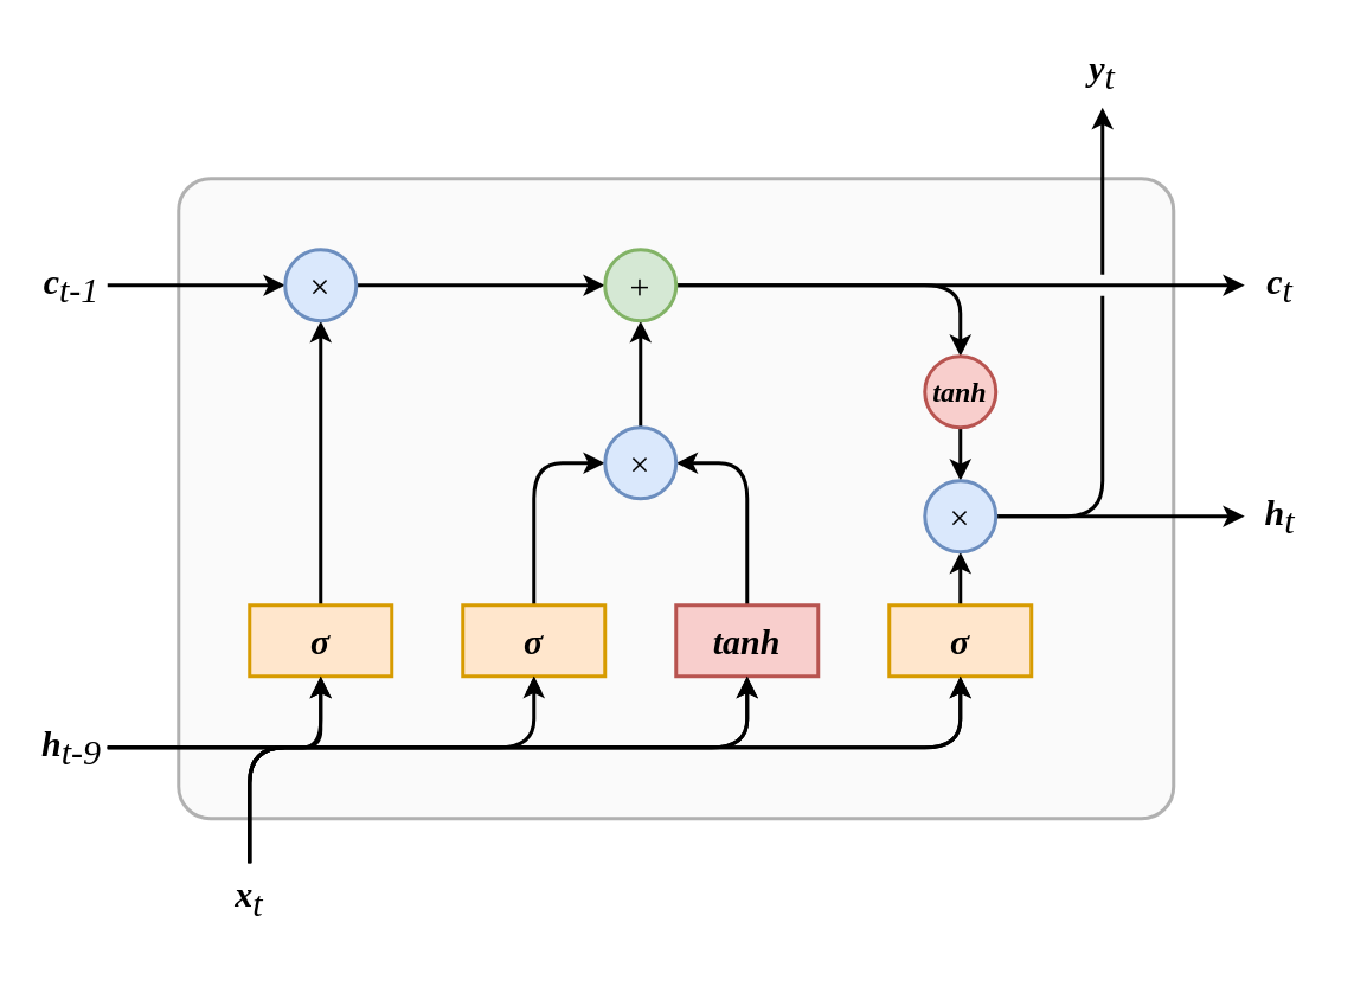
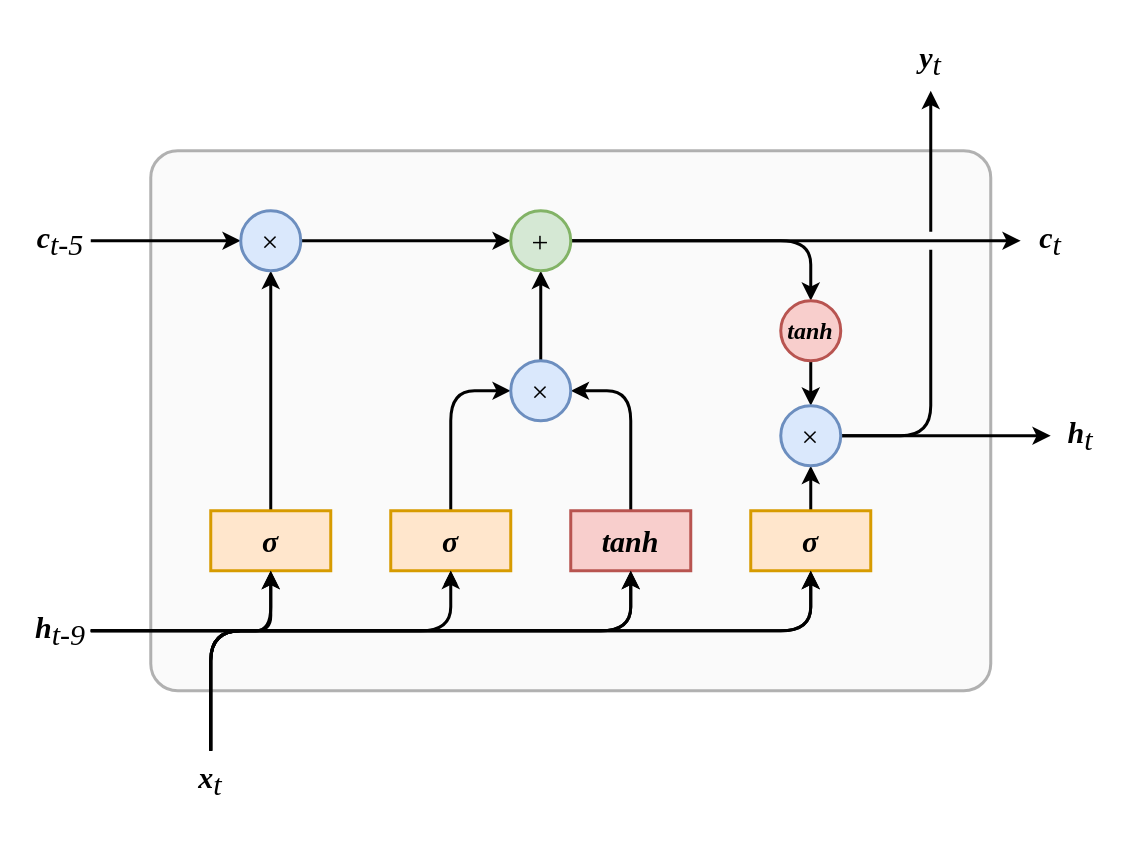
  <mxCell id="0" />
  <mxCell id="1" parent="0" />
  <mxCell id="2" value="" style="rounded=1;whiteSpace=wrap;html=1;fontFamily=STIXGeneral;fontSize=12;strokeWidth=2;verticalAlign=middle;opacity=50;arcSize=5;fontStyle=2;fillColor=#f5f5f5;fontColor=#333333;strokeColor=#666666;" parent="1" vertex="1"><mxGeometry x="100" y="100" width="560" height="360" as="geometry" /></mxCell>
  <mxCell id="3" style="edgeStyle=orthogonalEdgeStyle;rounded=0;orthogonalLoop=1;jettySize=auto;html=1;exitX=0.5;exitY=0;exitDx=0;exitDy=0;entryX=0.5;entryY=1;entryDx=0;entryDy=0;fontFamily=STIXGeneral;fontSize=20;strokeWidth=2;fontStyle=2;arcSize=40;" parent="1" source="4" target="33" edge="1"><mxGeometry relative="1" as="geometry"><mxPoint x="180" y="180" as="targetPoint" /></mxGeometry></mxCell>
  <mxCell id="4" value="σ" style="rounded=0;whiteSpace=wrap;html=1;fontSize=20;strokeWidth=2;fontFamily=STIXGeneral;fontStyle=3;fillColor=#ffe6cc;strokeColor=#d79b00;" parent="1" vertex="1"><mxGeometry x="140" y="340" width="80" height="40" as="geometry" /></mxCell>
  <mxCell id="5" style="edgeStyle=orthogonalEdgeStyle;rounded=1;orthogonalLoop=1;jettySize=auto;html=1;exitX=0.5;exitY=0;exitDx=0;exitDy=0;fontFamily=STIXGeneral;fontSize=20;strokeWidth=2;fontStyle=2;arcSize=40;entryX=1;entryY=0.5;entryDx=0;entryDy=0;" parent="1" source="6" target="34" edge="1"><mxGeometry relative="1" as="geometry"><mxPoint x="380" y="240" as="targetPoint" /></mxGeometry></mxCell>
  <mxCell id="6" value="tanh" style="rounded=0;whiteSpace=wrap;html=1;fontSize=20;strokeWidth=2;fontFamily=STIXGeneral;fontStyle=3;fillColor=#f8cecc;strokeColor=#b85450;" parent="1" vertex="1"><mxGeometry x="380" y="340" width="80" height="40" as="geometry" /></mxCell>
  <mxCell id="7" style="edgeStyle=orthogonalEdgeStyle;rounded=1;orthogonalLoop=1;jettySize=auto;html=1;exitX=0.5;exitY=0;exitDx=0;exitDy=0;entryX=0;entryY=0.5;entryDx=0;entryDy=0;fontFamily=STIXGeneral;fontSize=20;strokeWidth=2;fontStyle=2;arcSize=40;" parent="1" source="8" target="34" edge="1"><mxGeometry relative="1" as="geometry" /></mxCell>
  <mxCell id="8" value="σ" style="rounded=0;whiteSpace=wrap;html=1;fontSize=20;strokeWidth=2;fontFamily=STIXGeneral;fontStyle=3;fillColor=#ffe6cc;strokeColor=#d79b00;" parent="1" vertex="1"><mxGeometry x="260" y="340" width="80" height="40" as="geometry" /></mxCell>
  <mxCell id="9" style="edgeStyle=orthogonalEdgeStyle;rounded=0;orthogonalLoop=1;jettySize=auto;html=1;exitX=0.5;exitY=0;exitDx=0;exitDy=0;entryX=0.5;entryY=1;entryDx=0;entryDy=0;fontFamily=STIXGeneral;fontSize=20;strokeWidth=2;fontStyle=2;arcSize=40;" parent="1" source="10" target="35" edge="1"><mxGeometry relative="1" as="geometry" /></mxCell>
  <mxCell id="10" value="σ" style="rounded=0;whiteSpace=wrap;html=1;fontSize=20;strokeWidth=2;fontFamily=STIXGeneral;fontStyle=3;fillColor=#ffe6cc;strokeColor=#d79b00;" parent="1" vertex="1"><mxGeometry x="500" y="340" width="80" height="40" as="geometry" /></mxCell>
  <mxCell id="11" style="edgeStyle=orthogonalEdgeStyle;rounded=1;orthogonalLoop=1;jettySize=auto;html=1;exitX=1;exitY=0.5;exitDx=0;exitDy=0;entryX=0.5;entryY=1;entryDx=0;entryDy=0;fontFamily=STIXGeneral;fontSize=20;fontStyle=2;strokeWidth=2;" parent="1" source="15" target="4" edge="1"><mxGeometry relative="1" as="geometry" /></mxCell>
  <mxCell id="12" style="edgeStyle=orthogonalEdgeStyle;rounded=1;orthogonalLoop=1;jettySize=auto;html=1;exitX=1;exitY=0.5;exitDx=0;exitDy=0;entryX=0.5;entryY=1;entryDx=0;entryDy=0;fontFamily=STIXGeneral;fontSize=20;fontStyle=2;arcSize=40;" parent="1" source="15" target="8" edge="1"><mxGeometry relative="1" as="geometry" /></mxCell>
  <mxCell id="13" style="edgeStyle=orthogonalEdgeStyle;rounded=1;orthogonalLoop=1;jettySize=auto;html=1;exitX=1;exitY=0.5;exitDx=0;exitDy=0;entryX=0.5;entryY=1;entryDx=0;entryDy=0;fontFamily=STIXGeneral;fontSize=20;strokeWidth=2;fontStyle=2;arcSize=40;" parent="1" source="15" target="10" edge="1"><mxGeometry relative="1" as="geometry" /></mxCell>
  <mxCell id="14" style="edgeStyle=orthogonalEdgeStyle;rounded=1;orthogonalLoop=1;jettySize=auto;html=1;exitX=1;exitY=0.5;exitDx=0;exitDy=0;fontFamily=STIXGeneral;fontSize=20;strokeWidth=2;fontStyle=2;arcSize=40;" parent="1" source="15" target="6" edge="1"><mxGeometry relative="1" as="geometry"><Array as="points"><mxPoint x="420" y="420" /></Array></mxGeometry></mxCell>
  <mxCell id="15" value="&lt;b&gt;h&lt;/b&gt;&lt;sub style=&quot;font-size: 20px;&quot;&gt;t-9&lt;/sub&gt;" style="text;html=1;strokeColor=none;fillColor=none;align=center;verticalAlign=middle;whiteSpace=wrap;rounded=0;fontFamily=STIXGeneral;fontSize=20;fontStyle=2" parent="1" vertex="1"><mxGeometry x="20" y="400" width="40" height="40" as="geometry" /></mxCell>
  <mxCell id="16" style="edgeStyle=orthogonalEdgeStyle;rounded=1;orthogonalLoop=1;jettySize=auto;html=1;exitX=0.5;exitY=0;exitDx=0;exitDy=0;entryX=0.5;entryY=1;entryDx=0;entryDy=0;fontFamily=STIXGeneral;fontSize=20;strokeWidth=2;fontStyle=2;arcSize=40;" parent="1" source="20" target="4" edge="1"><mxGeometry relative="1" as="geometry"><Array as="points"><mxPoint x="140" y="420" /><mxPoint x="180" y="420" /></Array></mxGeometry></mxCell>
  <mxCell id="17" style="edgeStyle=orthogonalEdgeStyle;rounded=1;orthogonalLoop=1;jettySize=auto;html=1;exitX=0.5;exitY=0;exitDx=0;exitDy=0;entryX=0.5;entryY=1;entryDx=0;entryDy=0;fontFamily=STIXGeneral;fontSize=20;strokeWidth=2;fontStyle=2;arcSize=40;" parent="1" source="20" target="8" edge="1"><mxGeometry relative="1" as="geometry"><Array as="points"><mxPoint x="140" y="420" /><mxPoint x="300" y="420" /></Array></mxGeometry></mxCell>
  <mxCell id="18" style="edgeStyle=orthogonalEdgeStyle;rounded=1;orthogonalLoop=1;jettySize=auto;html=1;exitX=0.5;exitY=0;exitDx=0;exitDy=0;entryX=0.5;entryY=1;entryDx=0;entryDy=0;fontFamily=STIXGeneral;fontSize=20;strokeWidth=2;fontStyle=2;arcSize=40;" parent="1" source="20" target="10" edge="1"><mxGeometry relative="1" as="geometry"><Array as="points"><mxPoint x="140" y="420" /><mxPoint x="540" y="420" /></Array></mxGeometry></mxCell>
  <mxCell id="19" style="edgeStyle=orthogonalEdgeStyle;orthogonalLoop=1;jettySize=auto;html=1;exitX=0.5;exitY=0;exitDx=0;exitDy=0;entryX=0.5;entryY=1;entryDx=0;entryDy=0;fontFamily=STIXGeneral;fontSize=20;strokeWidth=2;fontStyle=2;rounded=1;arcSize=40;" parent="1" source="20" target="6" edge="1"><mxGeometry relative="1" as="geometry"><Array as="points"><mxPoint x="140" y="420" /><mxPoint x="420" y="420" /></Array></mxGeometry></mxCell>
- <mxCell id="20" value="&lt;b&gt;x&lt;/b&gt;&lt;sub style=&quot;font-size: 20px;&quot;&gt;t&lt;/sub&gt;" style="text;html=1;strokeColor=none;fillColor=none;align=center;verticalAlign=middle;whiteSpace=wrap;rounded=0;fontFamily=STIXGeneral;fontSize=20;fontStyle=2" parent="1" vertex="1"><mxGeometry x="100" y="485" width="80" height="40" as="geometry" /></mxCell>
+ <mxCell id="20" value="&lt;b&gt;x&lt;/b&gt;&lt;sub style=&quot;font-size: 20px;&quot;&gt;t&lt;/sub&gt;" style="text;html=1;strokeColor=none;fillColor=none;align=center;verticalAlign=middle;whiteSpace=wrap;rounded=0;fontFamily=STIXGeneral;fontSize=20;fontStyle=2" parent="1" vertex="1"><mxGeometry x="100" y="500" width="80" height="40" as="geometry" /></mxCell>
  <mxCell id="21" style="edgeStyle=orthogonalEdgeStyle;rounded=0;orthogonalLoop=1;jettySize=auto;html=1;exitX=1;exitY=0.5;exitDx=0;exitDy=0;entryX=0;entryY=0.5;entryDx=0;entryDy=0;fontFamily=STIXGeneral;fontSize=20;strokeWidth=2;fontStyle=2;arcSize=40;" parent="1" source="22" target="33" edge="1"><mxGeometry relative="1" as="geometry" /></mxCell>
- <mxCell id="22" value="&lt;b&gt;c&lt;/b&gt;&lt;sub style=&quot;font-size: 20px;&quot;&gt;t-1&lt;/sub&gt;" style="text;html=1;strokeColor=none;fillColor=none;align=center;verticalAlign=middle;whiteSpace=wrap;rounded=0;fontFamily=STIXGeneral;fontSize=20;fontStyle=2" parent="1" vertex="1"><mxGeometry x="20" y="140" width="40" height="40" as="geometry" /></mxCell>
+ <mxCell id="22" value="&lt;b&gt;c&lt;/b&gt;&lt;sub style=&quot;font-size: 20px;&quot;&gt;t-5&lt;/sub&gt;" style="text;html=1;strokeColor=none;fillColor=none;align=center;verticalAlign=middle;whiteSpace=wrap;rounded=0;fontFamily=STIXGeneral;fontSize=20;fontStyle=2" parent="1" vertex="1"><mxGeometry x="20" y="140" width="40" height="40" as="geometry" /></mxCell>
  <mxCell id="23" style="edgeStyle=orthogonalEdgeStyle;rounded=0;orthogonalLoop=1;jettySize=auto;html=1;exitX=1;exitY=0.5;exitDx=0;exitDy=0;entryX=0;entryY=0.5;entryDx=0;entryDy=0;fontFamily=STIXGeneral;fontSize=20;strokeWidth=2;fontStyle=2;arcSize=40;" parent="1" source="33" target="36" edge="1"><mxGeometry relative="1" as="geometry" /></mxCell>
  <mxCell id="24" style="edgeStyle=orthogonalEdgeStyle;rounded=0;orthogonalLoop=1;jettySize=auto;html=1;exitX=0.5;exitY=0;exitDx=0;exitDy=0;entryX=0.5;entryY=1;entryDx=0;entryDy=0;fontFamily=STIXGeneral;fontSize=20;strokeWidth=2;fontStyle=2;arcSize=40;" parent="1" source="34" target="36" edge="1"><mxGeometry relative="1" as="geometry"><mxPoint x="360" y="220" as="sourcePoint" /><mxPoint x="360" y="180" as="targetPoint" /></mxGeometry></mxCell>
  <mxCell id="25" style="edgeStyle=orthogonalEdgeStyle;rounded=1;orthogonalLoop=1;jettySize=auto;html=1;exitX=1;exitY=0.5;exitDx=0;exitDy=0;entryX=0.5;entryY=0;entryDx=0;entryDy=0;fontFamily=STIXGeneral;fontSize=20;strokeWidth=2;fontStyle=2;arcSize=40;" parent="1" source="36" target="37" edge="1"><mxGeometry relative="1" as="geometry"><mxPoint x="380" y="160" as="sourcePoint" /></mxGeometry></mxCell>
  <mxCell id="26" style="edgeStyle=orthogonalEdgeStyle;rounded=0;orthogonalLoop=1;jettySize=auto;html=1;exitX=1;exitY=0.5;exitDx=0;exitDy=0;entryX=0;entryY=0.5;entryDx=0;entryDy=0;fontFamily=STIXGeneral;fontSize=20;strokeWidth=2;fontStyle=2;arcSize=40;" parent="1" source="36" target="27" edge="1"><mxGeometry relative="1" as="geometry" /></mxCell>
- <mxCell id="27" value="&lt;b&gt;c&lt;/b&gt;&lt;sub style=&quot;font-size: 20px;&quot;&gt;t&lt;/sub&gt;" style="text;html=1;strokeColor=none;fillColor=none;align=center;verticalAlign=middle;whiteSpace=wrap;rounded=0;fontFamily=STIXGeneral;fontSize=20;fontStyle=2" parent="1" vertex="1"><mxGeometry x="700" y="140" width="40" height="40" as="geometry" /></mxCell>
+ <mxCell id="27" value="&lt;b&gt;c&lt;/b&gt;&lt;sub style=&quot;font-size: 20px;&quot;&gt;t&lt;/sub&gt;" style="text;html=1;strokeColor=none;fillColor=none;align=center;verticalAlign=middle;whiteSpace=wrap;rounded=0;fontFamily=STIXGeneral;fontSize=20;fontStyle=2" parent="1" vertex="1"><mxGeometry x="680" y="140" width="40" height="40" as="geometry" /></mxCell>
  <mxCell id="28" style="edgeStyle=orthogonalEdgeStyle;rounded=0;orthogonalLoop=1;jettySize=auto;html=1;exitX=0.5;exitY=1;exitDx=0;exitDy=0;entryX=0.5;entryY=0;entryDx=0;entryDy=0;fontFamily=STIXGeneral;fontSize=20;strokeWidth=2;fontStyle=2;arcSize=40;" parent="1" source="37" target="35" edge="1"><mxGeometry relative="1" as="geometry" /></mxCell>
  <mxCell id="29" style="edgeStyle=orthogonalEdgeStyle;rounded=0;orthogonalLoop=1;jettySize=auto;html=1;exitX=1;exitY=0.5;exitDx=0;exitDy=0;entryX=0;entryY=0.5;entryDx=0;entryDy=0;fontFamily=STIXGeneral;fontSize=20;strokeWidth=2;fontStyle=2;arcSize=40;" parent="1" source="35" target="31" edge="1"><mxGeometry relative="1" as="geometry"><mxPoint x="560" y="290" as="sourcePoint" /></mxGeometry></mxCell>
  <mxCell id="30" style="edgeStyle=orthogonalEdgeStyle;orthogonalLoop=1;jettySize=auto;html=1;exitX=1;exitY=0.5;exitDx=0;exitDy=0;entryX=0.5;entryY=1;entryDx=0;entryDy=0;fontFamily=STIXGeneral;fontSize=20;strokeWidth=2;fontStyle=2;jumpStyle=gap;jumpSize=10;rounded=1;arcSize=40;" parent="1" source="35" target="32" edge="1"><mxGeometry relative="1" as="geometry" /></mxCell>
  <mxCell id="31" value="&lt;b&gt;h&lt;/b&gt;&lt;sub style=&quot;font-size: 20px;&quot;&gt;t&lt;/sub&gt;" style="text;html=1;strokeColor=none;fillColor=none;align=center;verticalAlign=middle;whiteSpace=wrap;rounded=0;fontFamily=STIXGeneral;fontSize=20;fontStyle=2" parent="1" vertex="1"><mxGeometry x="700" y="270" width="40" height="40" as="geometry" /></mxCell>
  <mxCell id="32" value="&lt;b&gt;y&lt;/b&gt;&lt;sub style=&quot;font-size: 20px;&quot;&gt;t&lt;/sub&gt;" style="text;html=1;strokeColor=none;fillColor=none;align=center;verticalAlign=middle;whiteSpace=wrap;rounded=0;fontFamily=STIXGeneral;fontSize=20;fontStyle=2" parent="1" vertex="1"><mxGeometry x="600" y="20" width="40" height="40" as="geometry" /></mxCell>
  <mxCell id="33" value="×" style="ellipse;whiteSpace=wrap;html=1;aspect=fixed;fontFamily=STIXGeneral;fontSize=20;strokeWidth=2;fillColor=#dae8fc;strokeColor=#6c8ebf;" parent="1" vertex="1"><mxGeometry x="160" y="140" width="40" height="40" as="geometry" /></mxCell>
  <mxCell id="34" value="×" style="ellipse;whiteSpace=wrap;html=1;aspect=fixed;fontFamily=STIXGeneral;fontSize=20;strokeWidth=2;fillColor=#dae8fc;strokeColor=#6c8ebf;" parent="1" vertex="1"><mxGeometry x="340" y="240" width="40" height="40" as="geometry" /></mxCell>
  <mxCell id="35" value="×" style="ellipse;whiteSpace=wrap;html=1;aspect=fixed;fontFamily=STIXGeneral;fontSize=20;strokeWidth=2;fillColor=#dae8fc;strokeColor=#6c8ebf;" parent="1" vertex="1"><mxGeometry x="520" y="270" width="40" height="40" as="geometry" /></mxCell>
  <mxCell id="36" value="+" style="ellipse;whiteSpace=wrap;html=1;aspect=fixed;fontFamily=STIXGeneral;fontSize=20;strokeWidth=2;fillColor=#d5e8d4;strokeColor=#82b366;" parent="1" vertex="1"><mxGeometry x="340" y="140" width="40" height="40" as="geometry" /></mxCell>
  <mxCell id="37" value="tanh" style="ellipse;whiteSpace=wrap;html=1;aspect=fixed;fillColor=#f8cecc;strokeColor=#b85450;strokeWidth=2;fontFamily=STIXGeneral;fontSize=16;fontStyle=3" vertex="1" parent="1"><mxGeometry x="520" y="200" width="40" height="40" as="geometry" /></mxCell>
